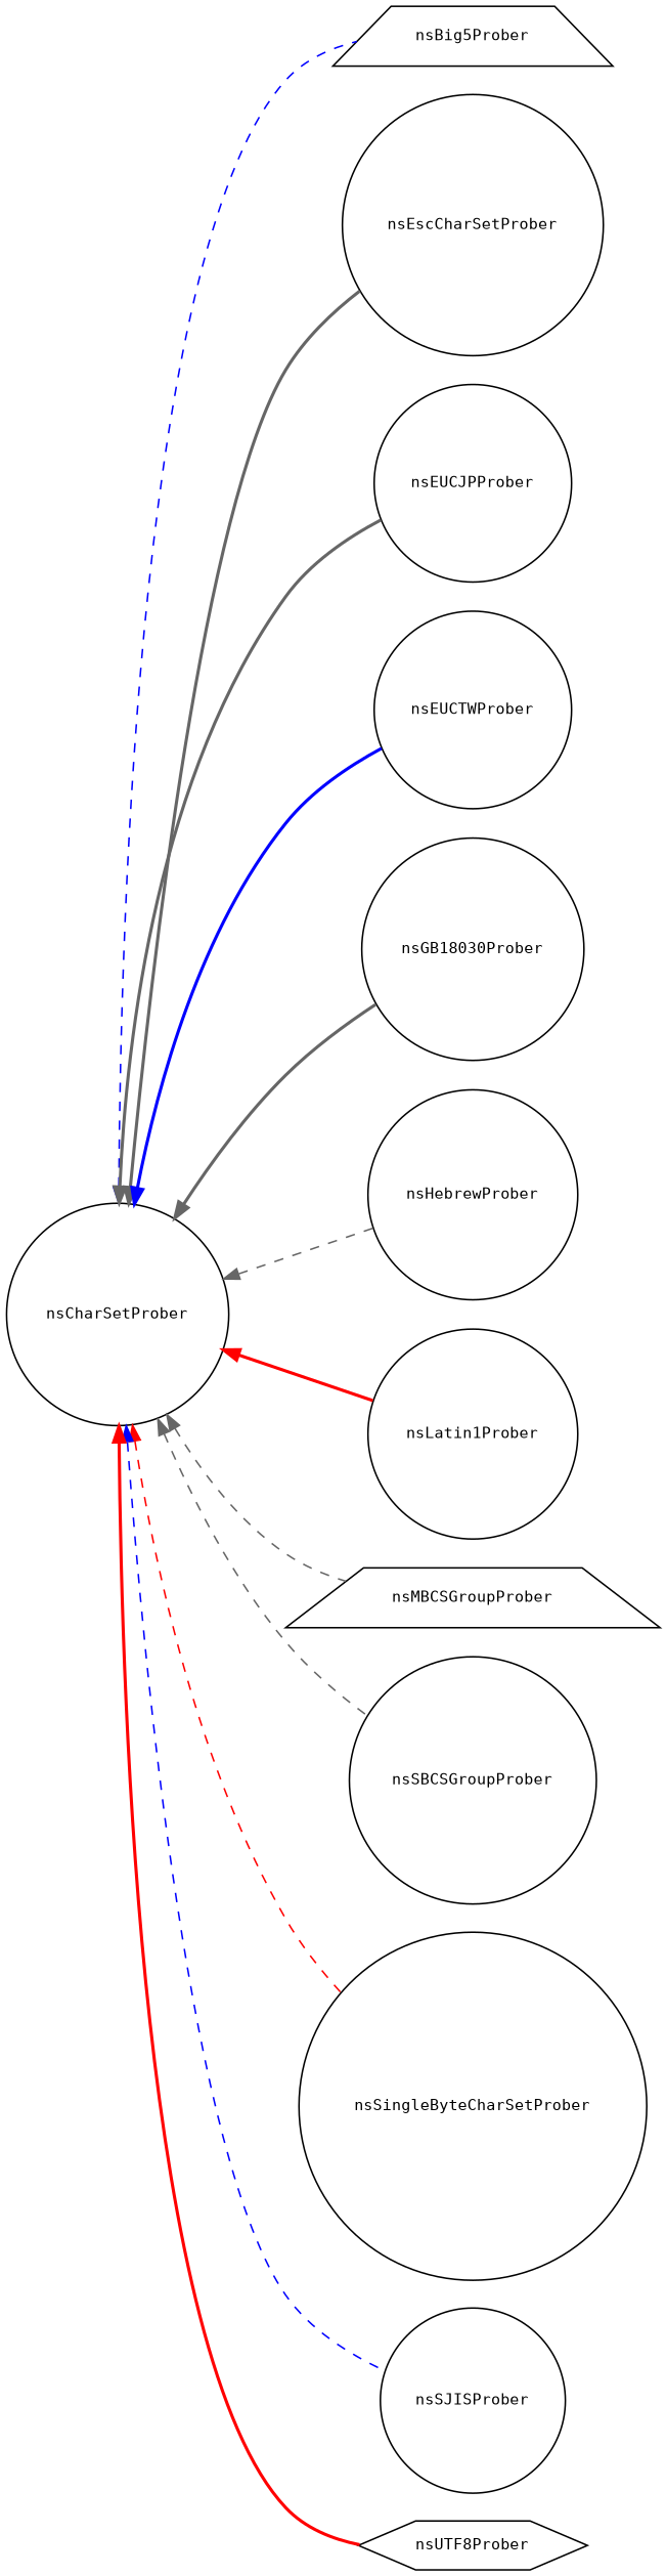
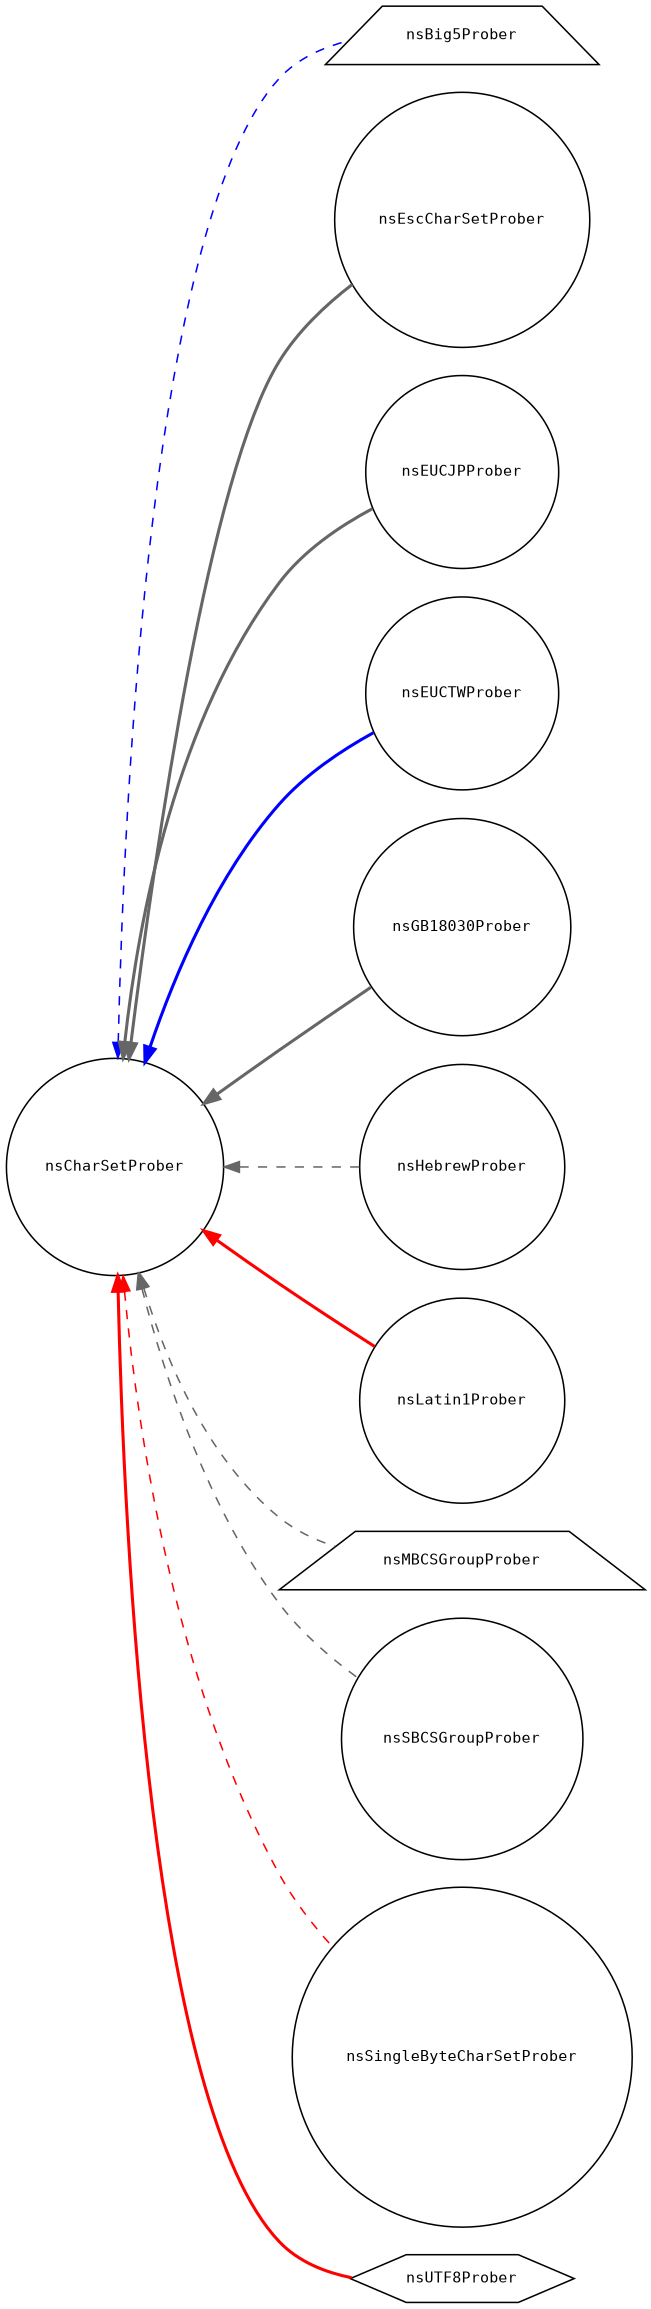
  digraph {
    fontname="DejaVu Sans Mono"
    rankdir=LR
    node [color=black fillcolor=white fontname="DejaVu Sans Mono" fontsize=10 shape=circle style=filled]
    edge [color=gray40 dir=back fontname="DejaVu Sans Mono" fontsize=10 labelfontname=Helvetica labelfontsize=10 style=dashed]
    n1 [height=0.2 label=nsCharSetProber width=0.4]
    n2 [height=0.2 label=nsBig5Prober shape=trapezium width=0.4]
    n3 [height=0.2 label=nsEscCharSetProber width=0.4]
    n4 [height=0.2 label=nsEUCJPProber width=0.4]
    n5 [height=0.2 label=nsEUCTWProber width=0.4]
    n6 [height=0.2 label=nsGB18030Prober width=0.4]
    n7 [height=0.2 label=nsHebrewProber width=0.4]
    n8 [height=0.2 label=nsLatin1Prober width=0.4]
    n9 [height=0.2 label=nsMBCSGroupProber shape=trapezium width=0.4]
    n10 [height=0.2 label=nsSBCSGroupProber width=0.4]
    n11 [height=0.2 label=nsSingleByteCharSetProber width=0.4]
-   n12 [height=0.2 label=nsSJISProber width=0.4]
    n13 [height=0.2 label=nsUTF8Prober shape=hexagon width=0.4]
    n1 -> n2 [color=blue]
    n1 -> n3 [style=bold]
    n1 -> n4 [style=bold]
    n1 -> n5 [color=blue style=bold]
    n1 -> n6 [style=bold]
    n1 -> n7
    n1 -> n8 [color=red style=bold]
    n1 -> n9
    n1 -> n10
    n1 -> n11 [color=red]
-   n1 -> n12 [color=blue]
    n1 -> n13 [color=red style=bold]
  }
